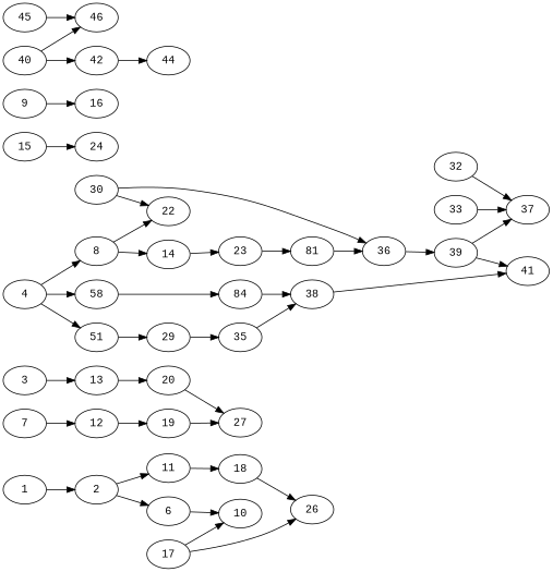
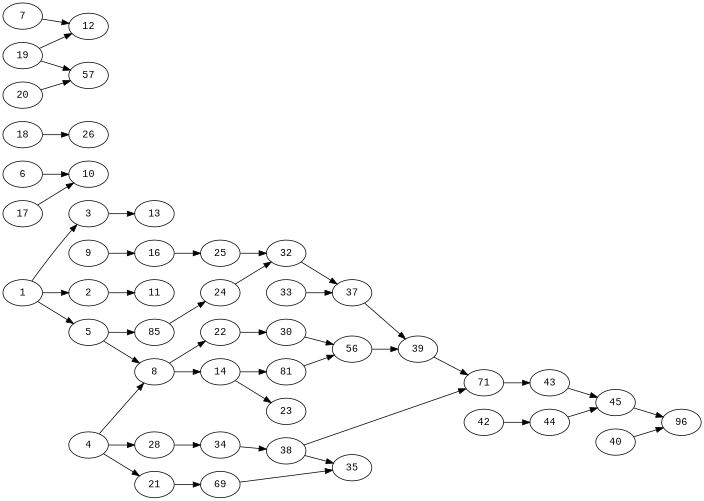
  strict digraph {
    fontname="Liberation Mono"
    rankdir=LR
    node [fontname="Liberation Mono"]
    edge [fontname="Liberation Mono"]
    1
    2
    3
+   5
    6
    11
    13
    8
-   15
+   15 [label=85]
    10
    18
    7
    12
    20
    14
    22
    24
    26
    19
-   27
+   27 [label=57]
    4
-   21 [label=51]
-   28 [label=58]
-   29
-   34 [label=84]
+   21
+   28
+   29 [label=69]
+   34
    23
    30
    35
    38
    32
    17
    n32 [label=81]
-   36
+   36 [label=56]
    9
    16
+   25
    37
    33
    39
-   41
+   41 [label=71]
+   43
    45
    40
    42
-   46
+   46 [label=96]
    44
    1 -> 2
-   2 -> 6
+   1 -> 3
+   1 -> 5
    2 -> 11
    3 -> 13
+   5 -> 8
+   5 -> 15
    6 -> 10
-   11 -> 18
-   13 -> 20
    8 -> 14
    8 -> 22
    15 -> 24
    18 -> 26
    7 -> 12
-   12 -> 19
+   19 -> 12
    20 -> 27
    14 -> 23
-   30 -> 22
+   22 -> 30
+   24 -> 32
    19 -> 27
    4 -> 8
    4 -> 21
    4 -> 28
    21 -> 29
    28 -> 34
    29 -> 35
    34 -> 38
-   23 -> n32
+   14 -> n32
    30 -> 36
-   35 -> 38
+   38 -> 35
    38 -> 41
    32 -> 37
    17 -> 10
-   17 -> 26
    n32 -> 36
    36 -> 39
    9 -> 16
-   39 -> 37
+   16 -> 25
+   25 -> 32
+   37 -> 39
    33 -> 37
    39 -> 41
+   41 -> 43
+   43 -> 45
    45 -> 46
-   40 -> 42
    40 -> 46
    42 -> 44
+   44 -> 45
  }
